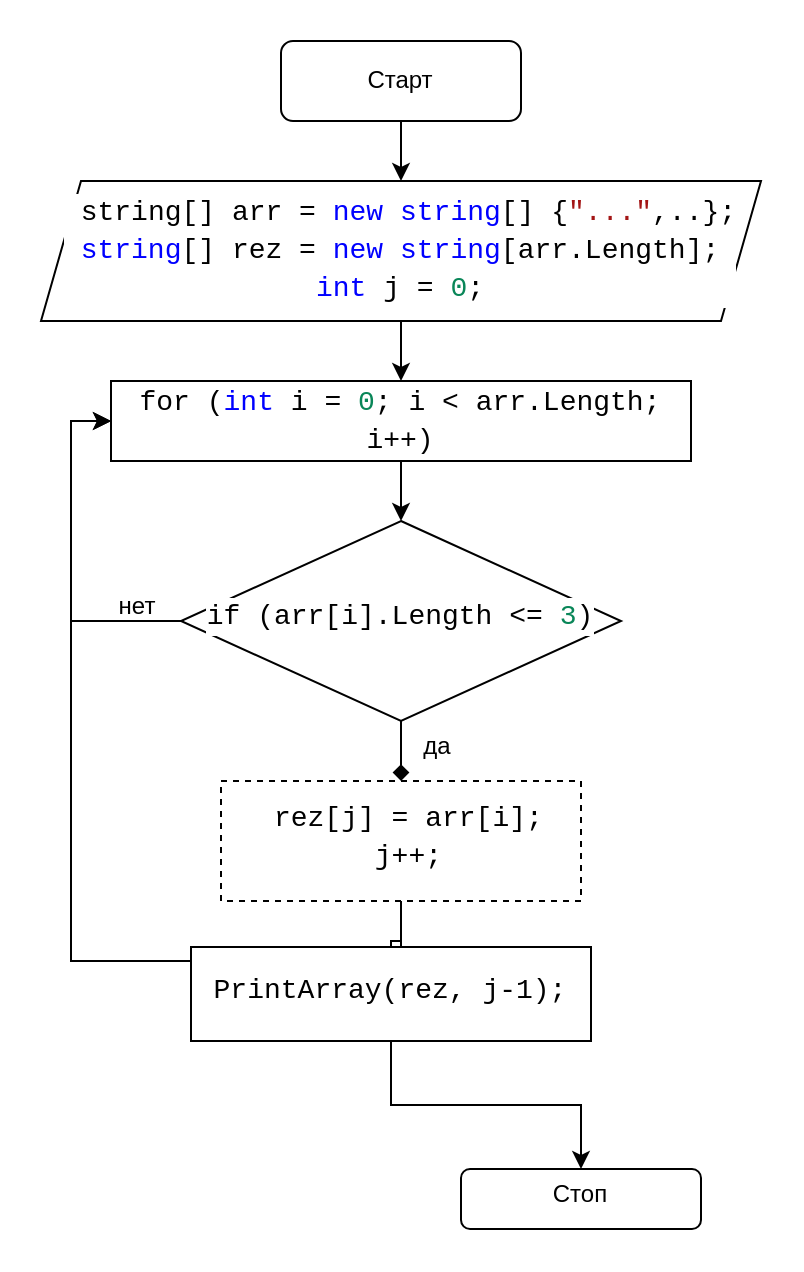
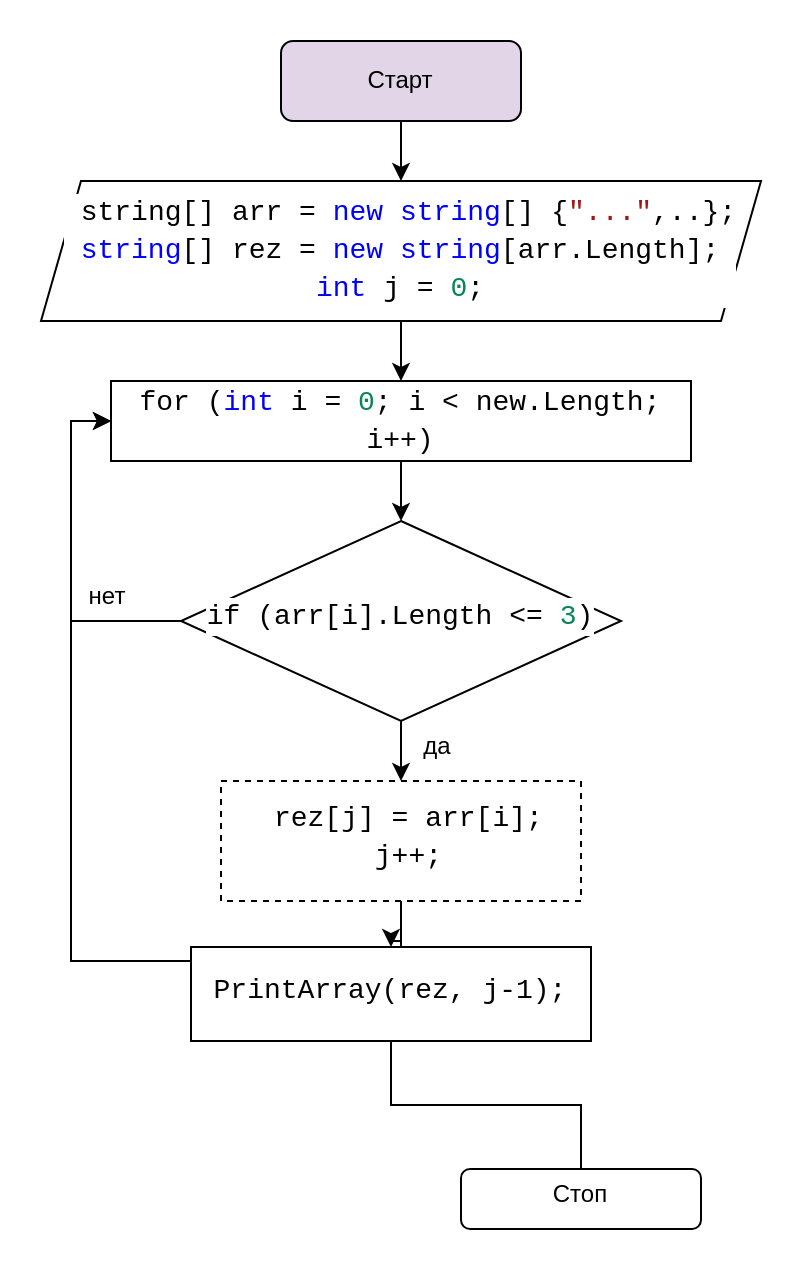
  <mxCell id="0" />
  <mxCell id="1" parent="0" />
- <mxCell id="2" value="" style="edgeStyle=orthogonalEdgeStyle;rounded=0;orthogonalLoop=1;jettySize=auto;html=1;endArrow=diamond;" edge="1" parent="1" source="5" target="13"><mxGeometry relative="1" as="geometry" /></mxCell>
+ <mxCell id="2" value="" style="edgeStyle=orthogonalEdgeStyle;rounded=0;orthogonalLoop=1;jettySize=auto;html=1;" edge="1" parent="1" source="5" target="13"><mxGeometry relative="1" as="geometry" /></mxCell>
  <mxCell id="3" style="edgeStyle=orthogonalEdgeStyle;rounded=0;orthogonalLoop=1;jettySize=auto;html=1;entryX=0;entryY=0.5;entryDx=0;entryDy=0;" edge="1" parent="1" target="11"><mxGeometry relative="1" as="geometry"><mxPoint x="200" y="470" as="sourcePoint" /><Array as="points"><mxPoint x="200" y="480" /><mxPoint x="35" y="480" /><mxPoint x="35" y="210" /></Array></mxGeometry></mxCell>
  <mxCell id="4" style="edgeStyle=orthogonalEdgeStyle;rounded=0;orthogonalLoop=1;jettySize=auto;html=1;entryX=0;entryY=0.5;entryDx=0;entryDy=0;" edge="1" parent="1" source="5" target="11"><mxGeometry relative="1" as="geometry"><mxPoint x="28" y="310" as="targetPoint" /><Array as="points"><mxPoint x="35" y="310" /><mxPoint x="35" y="210" /></Array></mxGeometry></mxCell>
  <mxCell id="5" value="&lt;div style=&quot;background-color: rgb(255, 255, 255); font-family: Consolas, &amp;quot;Courier New&amp;quot;, monospace; font-size: 14px; line-height: 19px;&quot;&gt;if (arr[i].Length &amp;lt;= &lt;span style=&quot;color: #098658;&quot;&gt;3&lt;/span&gt;)&lt;/div&gt;" style="rhombus;whiteSpace=wrap;html=1;shadow=0;fontFamily=Helvetica;fontSize=12;align=center;strokeWidth=1;spacing=6;spacingTop=-4;" parent="1" vertex="1"><mxGeometry x="90" y="260" width="220" height="100" as="geometry" /></mxCell>
  <mxCell id="6" value="" style="edgeStyle=orthogonalEdgeStyle;rounded=0;orthogonalLoop=1;jettySize=auto;html=1;" edge="1" parent="1" source="7" target="9"><mxGeometry relative="1" as="geometry" /></mxCell>
- <mxCell id="7" value="Старт" style="rounded=1;whiteSpace=wrap;html=1;fontSize=12;glass=0;strokeWidth=1;shadow=0;" vertex="1" parent="1"><mxGeometry x="140" y="20" width="120" height="40" as="geometry" /></mxCell>
+ <mxCell id="7" value="Старт" style="rounded=1;whiteSpace=wrap;html=1;fontSize=12;glass=0;strokeWidth=1;shadow=0;fillColor=#e1d5e7;" vertex="1" parent="1"><mxGeometry x="140" y="20" width="120" height="40" as="geometry" /></mxCell>
  <mxCell id="8" value="" style="edgeStyle=orthogonalEdgeStyle;rounded=0;orthogonalLoop=1;jettySize=auto;html=1;" edge="1" parent="1" source="9" target="11"><mxGeometry relative="1" as="geometry" /></mxCell>
  <mxCell id="9" value="&lt;div style=&quot;background-color: rgb(255, 255, 255); font-family: Consolas, &amp;quot;Courier New&amp;quot;, monospace; font-size: 14px; line-height: 19px;&quot;&gt;&lt;div&gt;&amp;nbsp;string[] arr = &lt;span style=&quot;color: #0000ff;&quot;&gt;new&lt;/span&gt; &lt;span style=&quot;color: #0000ff;&quot;&gt;string&lt;/span&gt;[] {&lt;span style=&quot;color: #a31515;&quot;&gt;&quot;...&quot;&lt;/span&gt;,..};&lt;/div&gt;&lt;div&gt;&lt;span style=&quot;color: #0000ff;&quot;&gt;string&lt;/span&gt;[] rez = &lt;span style=&quot;color: #0000ff;&quot;&gt;new&lt;/span&gt; &lt;span style=&quot;color: #0000ff;&quot;&gt;string&lt;/span&gt;[arr.Length];&lt;/div&gt;&lt;div&gt;&lt;span style=&quot;color: #0000ff;&quot;&gt;int&lt;/span&gt; j = &lt;span style=&quot;color: #098658;&quot;&gt;0&lt;/span&gt;;&lt;/div&gt;&lt;/div&gt;" style="shape=parallelogram;perimeter=parallelogramPerimeter;whiteSpace=wrap;html=1;fixedSize=1;" vertex="1" parent="1"><mxGeometry x="20" y="90" width="360" height="70" as="geometry" /></mxCell>
  <mxCell id="10" value="" style="edgeStyle=orthogonalEdgeStyle;rounded=0;orthogonalLoop=1;jettySize=auto;html=1;" edge="1" parent="1" source="11" target="5"><mxGeometry relative="1" as="geometry" /></mxCell>
- <mxCell id="11" value="&lt;div style=&quot;background-color: rgb(255, 255, 255); font-family: Consolas, &amp;quot;Courier New&amp;quot;, monospace; font-size: 14px; line-height: 19px;&quot;&gt;for (&lt;span style=&quot;color: #0000ff;&quot;&gt;int&lt;/span&gt; i = &lt;span style=&quot;color: #098658;&quot;&gt;0&lt;/span&gt;; i &amp;lt; arr.Length; i++)&lt;/div&gt;" style="rounded=0;whiteSpace=wrap;html=1;" vertex="1" parent="1"><mxGeometry x="55" y="190" width="290" height="40" as="geometry" /></mxCell>
- <mxCell id="12" value="" style="edgeStyle=orthogonalEdgeStyle;rounded=0;orthogonalLoop=1;jettySize=auto;html=1;endArrow=none;" edge="1" parent="1" source="13" target="15"><mxGeometry relative="1" as="geometry" /></mxCell>
+ <mxCell id="11" value="&lt;div style=&quot;background-color: rgb(255, 255, 255); font-family: Consolas, &amp;quot;Courier New&amp;quot;, monospace; font-size: 14px; line-height: 19px;&quot;&gt;for (&lt;span style=&quot;color: #0000ff;&quot;&gt;int&lt;/span&gt; i = &lt;span style=&quot;color: #098658;&quot;&gt;0&lt;/span&gt;; i &amp;lt; new.Length; i++)&lt;/div&gt;" style="rounded=0;whiteSpace=wrap;html=1;" vertex="1" parent="1"><mxGeometry x="55" y="190" width="290" height="40" as="geometry" /></mxCell>
+ <mxCell id="12" value="" style="edgeStyle=orthogonalEdgeStyle;rounded=0;orthogonalLoop=1;jettySize=auto;html=1;" edge="1" parent="1" source="13" target="15"><mxGeometry relative="1" as="geometry" /></mxCell>
  <mxCell id="13" value="&lt;div style=&quot;background-color: rgb(255, 255, 255); font-family: Consolas, &amp;quot;Courier New&amp;quot;, monospace; font-size: 14px; line-height: 19px;&quot;&gt;&lt;div&gt;&amp;nbsp;rez[j] = arr[i];&lt;/div&gt;&lt;div&gt;&amp;nbsp;j++;&lt;/div&gt;&lt;/div&gt;" style="whiteSpace=wrap;html=1;shadow=0;strokeWidth=1;spacing=6;spacingTop=-4;align=center;dashed=1;" vertex="1" parent="1"><mxGeometry x="110" y="390" width="180" height="60" as="geometry" /></mxCell>
- <mxCell id="14" value="" style="edgeStyle=orthogonalEdgeStyle;rounded=0;orthogonalLoop=1;jettySize=auto;html=1;" edge="1" parent="1" source="15" target="16"><mxGeometry relative="1" as="geometry" /></mxCell>
+ <mxCell id="14" value="" style="edgeStyle=orthogonalEdgeStyle;rounded=0;orthogonalLoop=1;jettySize=auto;html=1;endArrow=none;" edge="1" parent="1" source="15" target="16"><mxGeometry relative="1" as="geometry" /></mxCell>
  <mxCell id="15" value="&lt;div style=&quot;background-color: rgb(255, 255, 255); font-family: Consolas, &amp;quot;Courier New&amp;quot;, monospace; font-size: 14px; line-height: 19px;&quot;&gt;PrintArray(rez, j-1);&lt;/div&gt;" style="whiteSpace=wrap;html=1;shadow=0;strokeWidth=1;spacing=6;spacingTop=-4;" vertex="1" parent="1"><mxGeometry x="95" y="473" width="200" height="47" as="geometry" /></mxCell>
  <mxCell id="16" value="Стоп" style="rounded=1;whiteSpace=wrap;html=1;shadow=0;strokeWidth=1;spacing=6;spacingTop=-4;" vertex="1" parent="1"><mxGeometry x="230" y="584" width="120" height="30" as="geometry" /></mxCell>
- <mxCell id="17" value="нет" style="text;html=1;align=center;verticalAlign=middle;resizable=0;points=[];autosize=1;strokeColor=none;fillColor=none;" vertex="1" parent="1"><mxGeometry x="48" y="288" width="40" height="30" as="geometry" /></mxCell>
+ <mxCell id="17" value="нет" style="text;html=1;align=center;verticalAlign=middle;resizable=0;points=[];autosize=1;strokeColor=none;fillColor=none;" vertex="1" parent="1"><mxGeometry x="33" y="283" width="40" height="30" as="geometry" /></mxCell>
  <mxCell id="18" value="да" style="text;html=1;align=center;verticalAlign=middle;resizable=0;points=[];autosize=1;strokeColor=none;fillColor=none;" vertex="1" parent="1"><mxGeometry x="198" y="358" width="40" height="30" as="geometry" /></mxCell>
